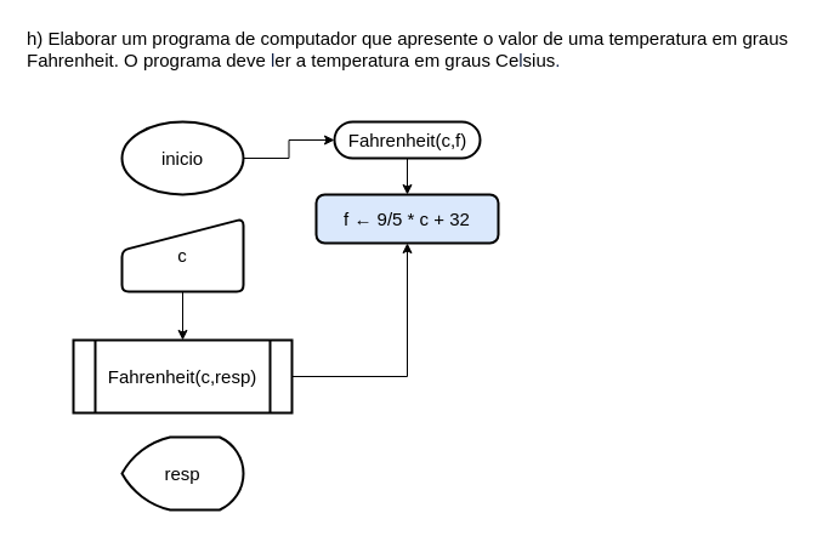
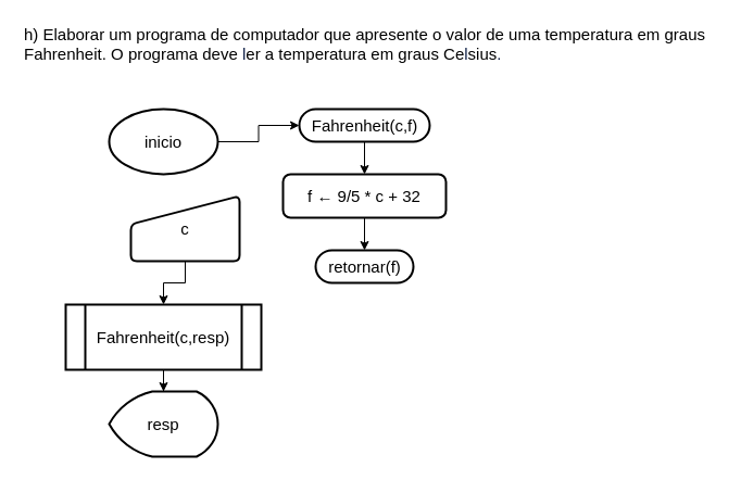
  <mxCell id="0" />
  <mxCell id="1" parent="0" />
  <mxCell id="2" value="&lt;span class=&quot;fontstyle0&quot; style=&quot;font-size: 15px;&quot;&gt;h) Elaborar um programa de computador que apresente o valor de uma temperatura em graus&lt;br style=&quot;font-size: 15px;&quot;&gt;Fahrenheit. O programa deve &lt;/span&gt;&lt;span style=&quot;color: rgb(17, 33, 71); font-size: 15px;&quot; class=&quot;fontstyle0&quot;&gt;l&lt;/span&gt;&lt;span class=&quot;fontstyle0&quot; style=&quot;font-size: 15px;&quot;&gt;er a temperatura em graus Ce&lt;/span&gt;&lt;span style=&quot;color: rgb(17, 33, 71); font-size: 15px;&quot; class=&quot;fontstyle0&quot;&gt;l&lt;/span&gt;&lt;span class=&quot;fontstyle0&quot; style=&quot;font-size: 15px;&quot;&gt;sius&lt;/span&gt;&lt;span style=&quot;color: rgb(17, 33, 71); font-size: 15px;&quot; class=&quot;fontstyle0&quot;&gt;.&lt;/span&gt; " style="text;html=1;align=left;verticalAlign=middle;resizable=0;points=[];autosize=1;strokeColor=none;fillColor=none;fontSize=15;" parent="1" vertex="1"><mxGeometry width="640" height="40" as="geometry" x="20" y="20" /></mxCell>
  <mxCell id="3" value="" style="edgeStyle=orthogonalEdgeStyle;rounded=0;orthogonalLoop=1;jettySize=auto;html=1;fontSize=15;" parent="1" source="4" target="7" edge="1"><mxGeometry relative="1" as="geometry" /></mxCell>
  <mxCell id="4" value="&lt;span style=&quot;text-align: left;&quot;&gt;Fahrenheit(c,f)&lt;/span&gt;" style="html=1;dashed=0;whitespace=wrap;shape=mxgraph.dfd.start;fontSize=15;strokeWidth=2;" parent="1" vertex="1"><mxGeometry x="275" y="100" width="120" height="30" as="geometry" /></mxCell>
- <mxCell id="7" value="f ← 9/5 * c + 32" style="rounded=1;whiteSpace=wrap;html=1;absoluteArcSize=1;arcSize=14;strokeWidth=2;fontSize=15;fillColor=#dae8fc;" parent="1" vertex="1"><mxGeometry x="260" y="160" width="150" height="40" as="geometry" /></mxCell>
+ <mxCell id="5" value="retornar(f)" style="html=1;dashed=0;whitespace=wrap;shape=mxgraph.dfd.start;fontSize=15;strokeWidth=2;" parent="1" vertex="1"><mxGeometry x="290" y="230" width="90" height="30" as="geometry" /></mxCell>
+ <mxCell id="6" value="" style="edgeStyle=orthogonalEdgeStyle;rounded=0;orthogonalLoop=1;jettySize=auto;html=1;" parent="1" source="7" target="5" edge="1"><mxGeometry relative="1" as="geometry" /></mxCell>
+ <mxCell id="7" value="f ← 9/5 * c + 32" style="rounded=1;whiteSpace=wrap;html=1;absoluteArcSize=1;arcSize=14;strokeWidth=2;fontSize=15;" parent="1" vertex="1"><mxGeometry x="260" y="160" width="150" height="40" as="geometry" /></mxCell>
  <mxCell id="8" value="resp" style="strokeWidth=2;html=1;shape=mxgraph.flowchart.display;whiteSpace=wrap;fontSize=15;" parent="1" vertex="1"><mxGeometry x="100" y="360" width="100" height="60" as="geometry" /></mxCell>
  <mxCell id="9" value="" style="edgeStyle=orthogonalEdgeStyle;rounded=0;orthogonalLoop=1;jettySize=auto;html=1;fontSize=15;" parent="1" source="10" target="14" edge="1"><mxGeometry relative="1" as="geometry" /></mxCell>
- <mxCell id="10" value="c" style="html=1;strokeWidth=2;shape=manualInput;whiteSpace=wrap;rounded=1;size=26;arcSize=11;fontSize=15;" parent="1" vertex="1"><mxGeometry x="100" y="180" width="100" height="60" as="geometry" /></mxCell>
+ <mxCell id="10" value="c" style="html=1;strokeWidth=2;shape=manualInput;whiteSpace=wrap;rounded=1;size=26;arcSize=11;fontSize=15;" parent="1" vertex="1"><mxGeometry x="120" y="180" width="100" height="60" as="geometry" /></mxCell>
  <mxCell id="11" value="" style="edgeStyle=orthogonalEdgeStyle;rounded=0;orthogonalLoop=1;jettySize=auto;html=1;fontSize=15;" parent="1" source="12" target="4" edge="1"><mxGeometry relative="1" as="geometry" /></mxCell>
  <mxCell id="12" value="inicio" style="strokeWidth=2;html=1;shape=mxgraph.flowchart.start_1;whiteSpace=wrap;fontSize=15;" parent="1" vertex="1"><mxGeometry x="100" y="100" width="100" height="60" as="geometry" /></mxCell>
- <mxCell id="13" value="" style="edgeStyle=orthogonalEdgeStyle;rounded=0;orthogonalLoop=1;jettySize=auto;html=1;" parent="1" source="14" target="7" edge="1"><mxGeometry relative="1" as="geometry" /></mxCell>
+ <mxCell id="13" value="" style="edgeStyle=orthogonalEdgeStyle;rounded=0;orthogonalLoop=1;jettySize=auto;html=1;" parent="1" source="14" target="8" edge="1"><mxGeometry relative="1" as="geometry" /></mxCell>
  <mxCell id="14" value="&lt;span style=&quot;text-align: left;&quot;&gt;Fahrenheit(c,resp)&lt;/span&gt;" style="shape=process;whiteSpace=wrap;html=1;backgroundOutline=1;fontSize=15;strokeWidth=2;rounded=1;arcSize=0;" parent="1" vertex="1"><mxGeometry x="60" y="280" width="180" height="60" as="geometry" /></mxCell>
